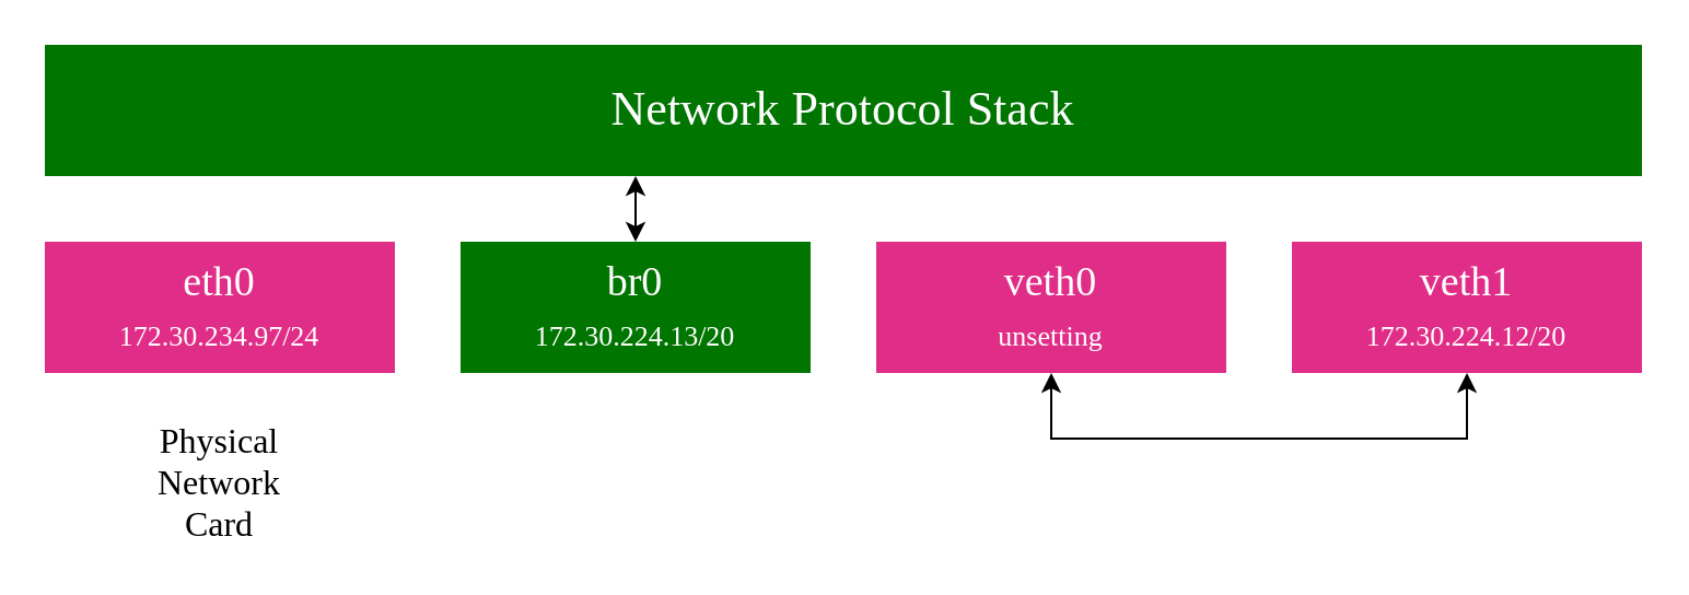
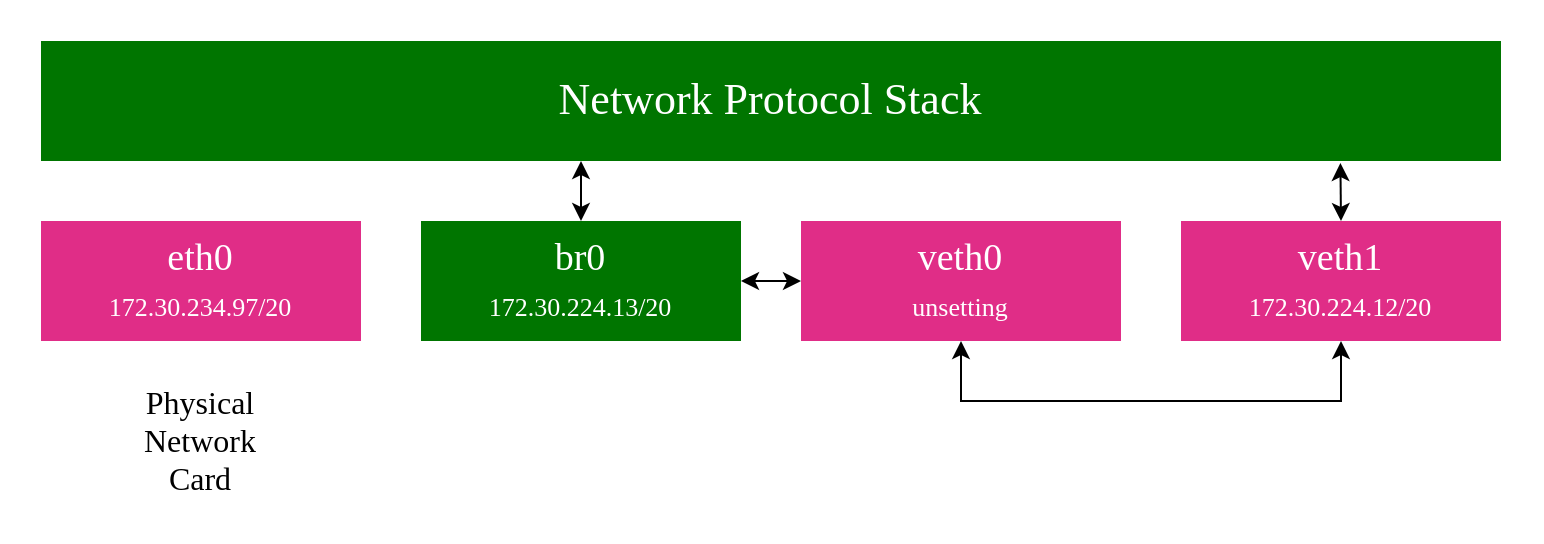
  <mxCell id="0" />
  <mxCell id="1" parent="0" />
  <mxCell id="2" value="Network Protocol Stack" style="rounded=0;whiteSpace=wrap;html=1;fontSize=22;fontFamily=Comic Sans MS;fillColor=#007500;fontColor=#FFFFFF;strokeColor=none;" parent="1" vertex="1"><mxGeometry x="20" y="20" width="730" height="60" as="geometry" /></mxCell>
- <mxCell id="3" value="eth0&lt;br&gt;&lt;font style=&quot;font-size: 13px&quot;&gt;172.30.234.97/24&lt;/font&gt;" style="rounded=0;whiteSpace=wrap;html=1;fontFamily=Comic Sans MS;fontSize=19;fontColor=#FFFFFF;strokeColor=none;fillColor=#E02D87;" parent="1" vertex="1"><mxGeometry x="20" y="110" width="160" height="60" as="geometry" /></mxCell>
+ <mxCell id="3" value="eth0&lt;br&gt;&lt;font style=&quot;font-size: 13px&quot;&gt;172.30.234.97/20&lt;/font&gt;" style="rounded=0;whiteSpace=wrap;html=1;fontFamily=Comic Sans MS;fontSize=19;fontColor=#FFFFFF;strokeColor=none;fillColor=#E02D87;" parent="1" vertex="1"><mxGeometry x="20" y="110" width="160" height="60" as="geometry" /></mxCell>
  <mxCell id="4" value="Physical Network Card" style="text;html=1;strokeColor=none;fillColor=none;align=center;verticalAlign=middle;whiteSpace=wrap;rounded=0;fontFamily=Comic Sans MS;fontSize=16;fontColor=#000000;" parent="1" vertex="1"><mxGeometry x="55" y="190" width="90" height="60" as="geometry" /></mxCell>
  <mxCell id="5" value="br0&lt;br&gt;&lt;span style=&quot;font-size: 13px&quot;&gt;172.30.224.13/20&lt;/span&gt;" style="rounded=0;whiteSpace=wrap;html=1;fontFamily=Comic Sans MS;fontSize=19;fontColor=#FFFFFF;strokeColor=none;fillColor=#007500;" parent="1" vertex="1"><mxGeometry x="210" y="110" width="160" height="60" as="geometry" /></mxCell>
  <mxCell id="6" value="veth0&lt;br&gt;&lt;span style=&quot;font-size: 13px&quot;&gt;unsetting&lt;/span&gt;" style="rounded=0;whiteSpace=wrap;html=1;fontFamily=Comic Sans MS;fontSize=19;fontColor=#FFFFFF;strokeColor=none;fillColor=#E02D87;" parent="1" vertex="1"><mxGeometry x="400" y="110" width="160" height="60" as="geometry" /></mxCell>
  <mxCell id="7" value="veth1&lt;br&gt;&lt;font style=&quot;font-size: 13px&quot;&gt;172.30.224.12/20&lt;/font&gt;" style="rounded=0;whiteSpace=wrap;html=1;fontFamily=Comic Sans MS;fontSize=19;fontColor=#FFFFFF;strokeColor=none;fillColor=#E02D87;" parent="1" vertex="1"><mxGeometry x="590" y="110" width="160" height="60" as="geometry" /></mxCell>
  <mxCell id="8" value="" style="endArrow=classic;startArrow=classic;html=1;rounded=0;exitX=0.5;exitY=0;exitDx=0;exitDy=0;" parent="1" source="5" edge="1"><mxGeometry width="50" height="50" relative="1" as="geometry"><mxPoint x="279.41" y="150" as="sourcePoint" /><mxPoint x="290" y="80" as="targetPoint" /></mxGeometry></mxCell>
+ <mxCell id="9" value="" style="endArrow=classic;startArrow=classic;html=1;rounded=0;exitX=0.5;exitY=0;exitDx=0;exitDy=0;entryX=0.89;entryY=1.017;entryDx=0;entryDy=0;entryPerimeter=0;" parent="1" source="7" edge="1" target="2"><mxGeometry width="50" height="50" relative="1" as="geometry"><mxPoint x="599.41" y="150" as="sourcePoint" /><mxPoint x="599.82" y="80" as="targetPoint" /></mxGeometry></mxCell>
+ <mxCell id="10" value="" style="endArrow=classic;startArrow=classic;html=1;rounded=0;fontSize=13;exitX=1;exitY=0.5;exitDx=0;exitDy=0;entryX=0;entryY=0.5;entryDx=0;entryDy=0;" parent="1" source="5" target="6" edge="1"><mxGeometry width="50" height="50" relative="1" as="geometry"><mxPoint x="380" y="390" as="sourcePoint" /><mxPoint x="430" y="340" as="targetPoint" /></mxGeometry></mxCell>
  <mxCell id="11" value="" style="endArrow=classic;startArrow=classic;html=1;rounded=0;fontSize=13;exitX=0.5;exitY=1;exitDx=0;exitDy=0;entryX=0.5;entryY=1;entryDx=0;entryDy=0;" parent="1" source="6" target="7" edge="1"><mxGeometry width="50" height="50" relative="1" as="geometry"><mxPoint x="430" y="400" as="sourcePoint" /><mxPoint x="480" y="350" as="targetPoint" /><Array as="points"><mxPoint x="480" y="200" /><mxPoint x="670" y="200" /></Array></mxGeometry></mxCell>
